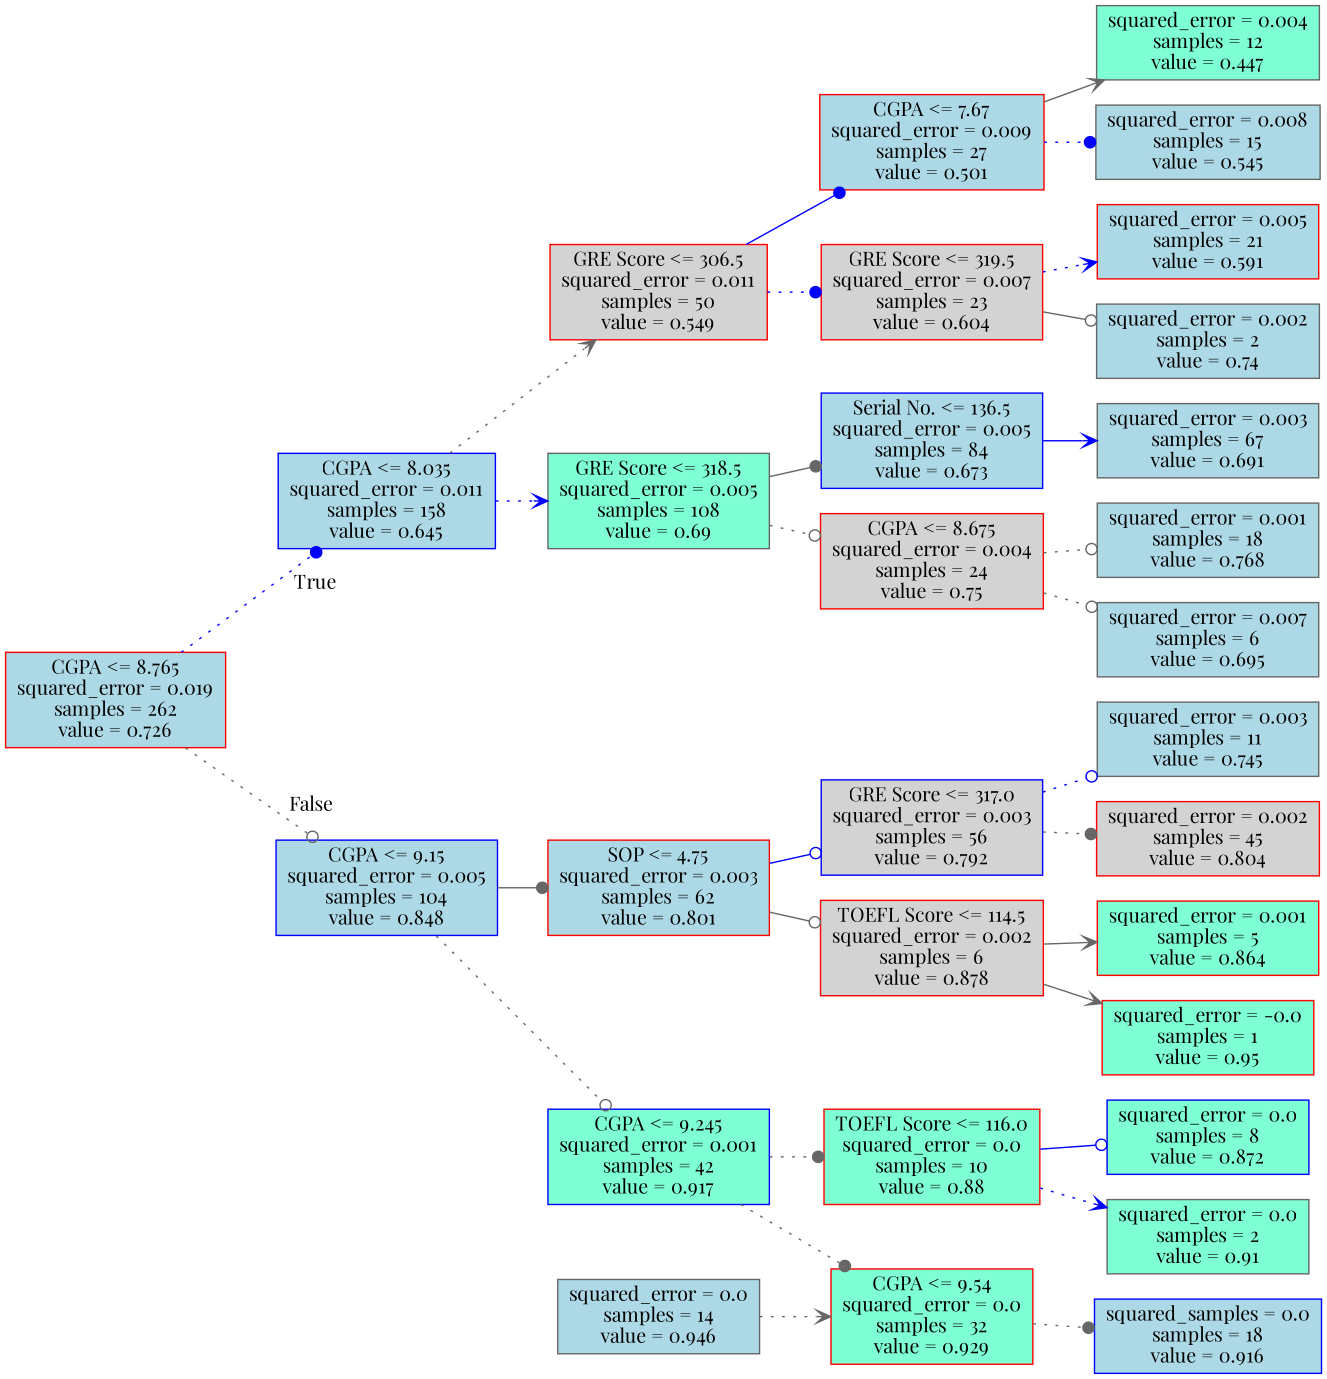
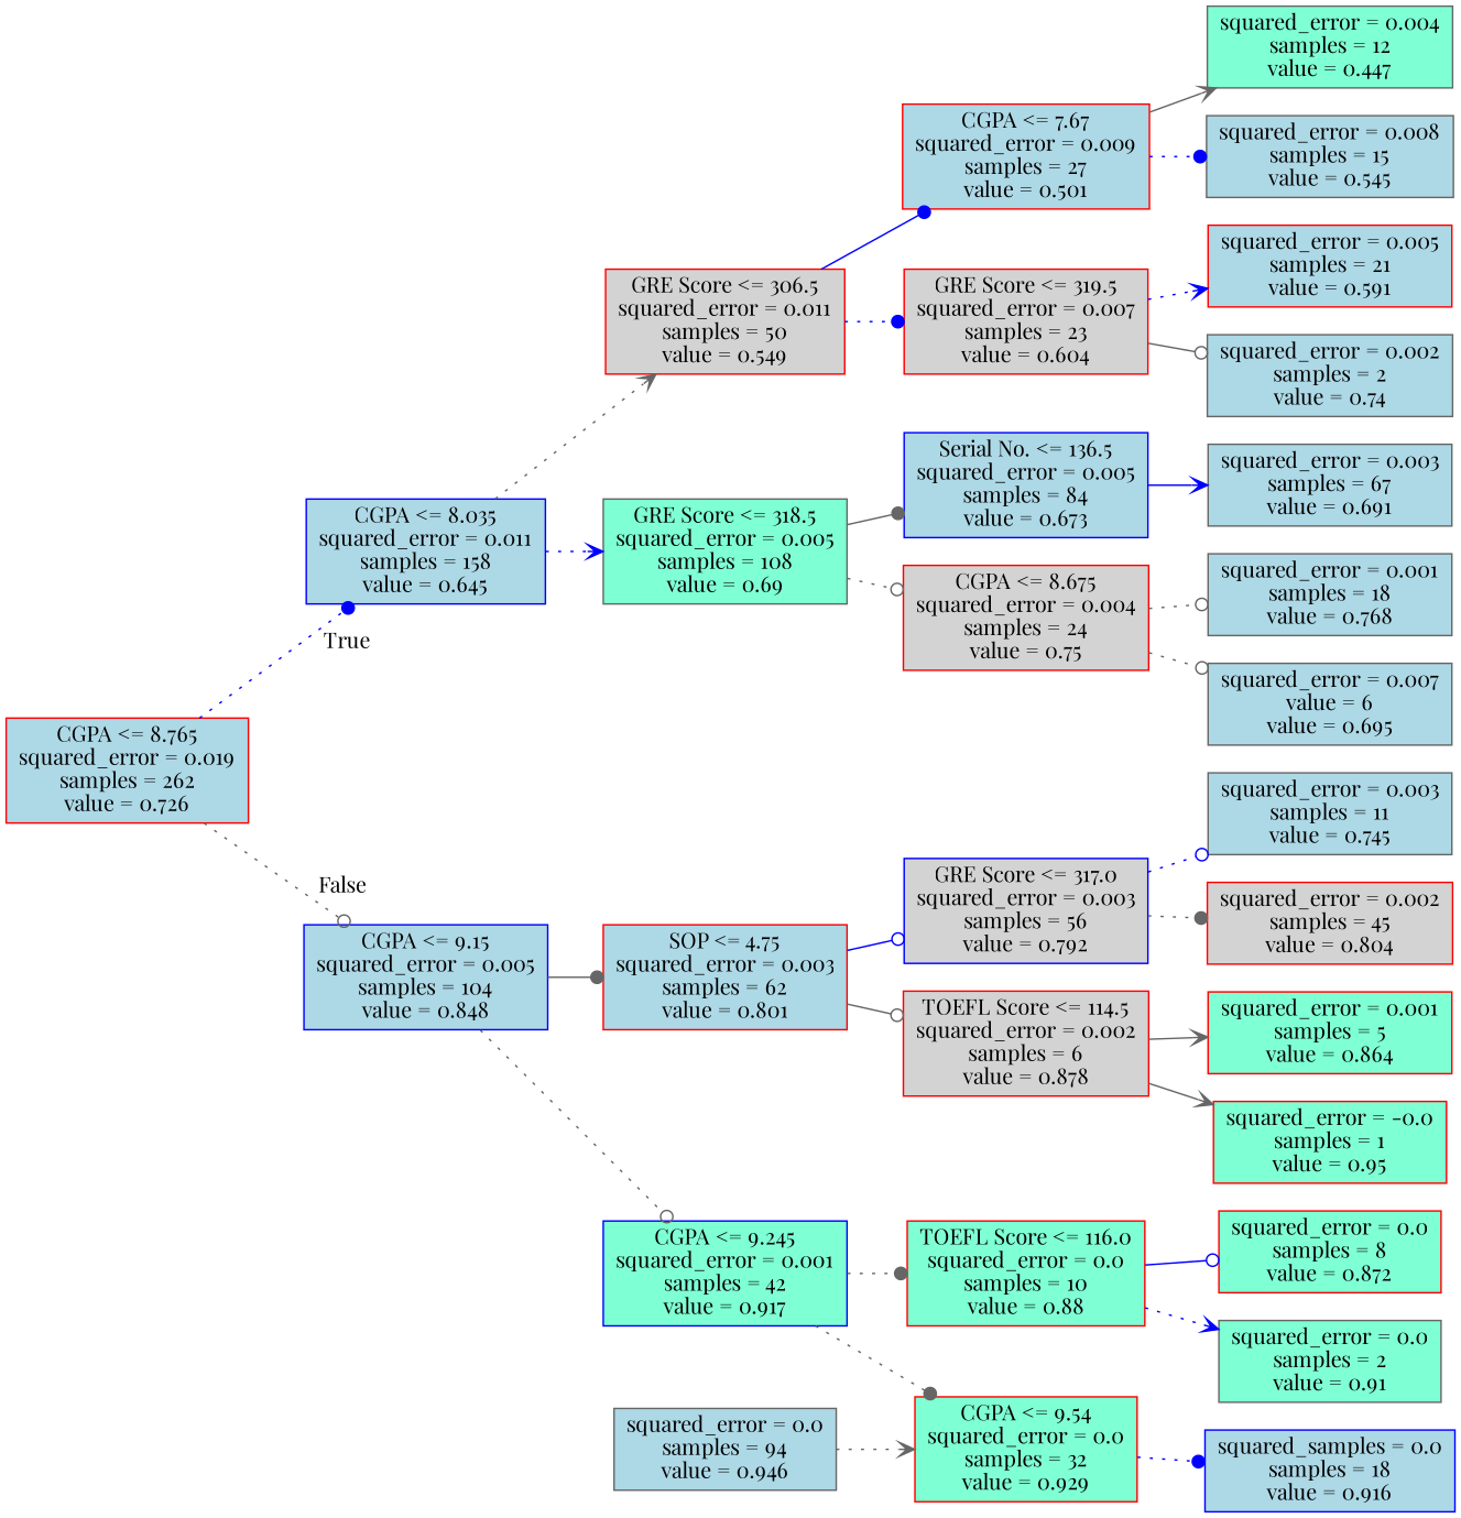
  digraph {
    fontname="Playfair Display"
    rankdir=LR
    node [color=red fillcolor=lightblue fontname="Playfair Display" shape=box style=filled]
    edge [arrowhead=dot color=gray40 fontname="Playfair Display" style=dotted]
    n1 [label="CGPA <= 8.765\nsquared_error = 0.019\nsamples = 262\nvalue = 0.726"]
    n2 [color=blue label="CGPA <= 8.035\nsquared_error = 0.011\nsamples = 158\nvalue = 0.645"]
    n3 [color=blue label="CGPA <= 9.15\nsquared_error = 0.005\nsamples = 104\nvalue = 0.848"]
    n4 [fillcolor=lightgrey label="GRE Score <= 306.5\nsquared_error = 0.011\nsamples = 50\nvalue = 0.549"]
    n5 [color=gray40 fillcolor=aquamarine label="GRE Score <= 318.5\nsquared_error = 0.005\nsamples = 108\nvalue = 0.69"]
    n6 [label="SOP <= 4.75\nsquared_error = 0.003\nsamples = 62\nvalue = 0.801"]
    n7 [color=blue fillcolor=aquamarine label="CGPA <= 9.245\nsquared_error = 0.001\nsamples = 42\nvalue = 0.917"]
    n8 [label="CGPA <= 7.67\nsquared_error = 0.009\nsamples = 27\nvalue = 0.501"]
    n9 [fillcolor=lightgrey label="GRE Score <= 319.5\nsquared_error = 0.007\nsamples = 23\nvalue = 0.604"]
    n10 [color=blue label="Serial No. <= 136.5\nsquared_error = 0.005\nsamples = 84\nvalue = 0.673"]
    n11 [fillcolor=lightgrey label="CGPA <= 8.675\nsquared_error = 0.004\nsamples = 24\nvalue = 0.75"]
    n12 [color=gray40 fillcolor=aquamarine label="squared_error = 0.004\nsamples = 12\nvalue = 0.447"]
    n13 [color=gray40 label="squared_error = 0.008\nsamples = 15\nvalue = 0.545"]
    n14 [label="squared_error = 0.005\nsamples = 21\nvalue = 0.591"]
    n15 [color=gray40 label="squared_error = 0.002\nsamples = 2\nvalue = 0.74"]
    n16 [color=gray40 label="squared_error = 0.003\nsamples = 67\nvalue = 0.691"]
    n17 [color=gray40 label="squared_error = 0.001\nsamples = 18\nvalue = 0.768"]
-   n18 [color=gray40 label="squared_error = 0.007\nsamples = 6\nvalue = 0.695"]
+   n18 [color=gray40 label="squared_error = 0.007\nvalue = 6\nvalue = 0.695"]
    n19 [color=blue fillcolor=lightgrey label="GRE Score <= 317.0\nsquared_error = 0.003\nsamples = 56\nvalue = 0.792"]
    n20 [fillcolor=lightgrey label="TOEFL Score <= 114.5\nsquared_error = 0.002\nsamples = 6\nvalue = 0.878"]
    n21 [fillcolor=aquamarine label="TOEFL Score <= 116.0\nsquared_error = 0.0\nsamples = 10\nvalue = 0.88"]
    n22 [fillcolor=aquamarine label="CGPA <= 9.54\nsquared_error = 0.0\nsamples = 32\nvalue = 0.929"]
    n23 [color=gray40 label="squared_error = 0.003\nsamples = 11\nvalue = 0.745"]
    n24 [fillcolor=lightgrey label="squared_error = 0.002\nsamples = 45\nvalue = 0.804"]
    n25 [fillcolor=aquamarine label="squared_error = 0.001\nsamples = 5\nvalue = 0.864"]
    n26 [fillcolor=aquamarine label="squared_error = -0.0\nsamples = 1\nvalue = 0.95"]
-   n27 [color=blue fillcolor=aquamarine label="squared_error = 0.0\nsamples = 8\nvalue = 0.872"]
+   n27 [fillcolor=aquamarine label="squared_error = 0.0\nsamples = 8\nvalue = 0.872"]
    n28 [color=gray40 fillcolor=aquamarine label="squared_error = 0.0\nsamples = 2\nvalue = 0.91"]
    n29 [color=blue label="squared_samples = 0.0\nsamples = 18\nvalue = 0.916"]
-   n30 [color=gray40 label="squared_error = 0.0\nsamples = 14\nvalue = 0.946"]
+   n30 [color=gray40 label="squared_error = 0.0\nsamples = 94\nvalue = 0.946"]
    n1 -> n2 [color=blue headlabel=True labelangle=45 labeldistance=2.5]
    n1 -> n3 [arrowhead=odot headlabel=False labelangle=-45 labeldistance=2.5]
    n2 -> n4 [arrowhead=vee]
    n2 -> n5 [arrowhead=vee color=blue]
    n3 -> n6 [style=solid]
    n3 -> n7 [arrowhead=odot]
    n4 -> n8 [color=blue style=solid]
    n4 -> n9 [color=blue]
    n5 -> n10 [style=solid]
    n5 -> n11 [arrowhead=odot]
    n6 -> n19 [arrowhead=odot color=blue style=solid]
    n6 -> n20 [arrowhead=odot style=solid]
    n7 -> n21
    n7 -> n22
    n8 -> n12 [arrowhead=vee style=solid]
    n8 -> n13 [color=blue]
    n9 -> n14 [arrowhead=vee color=blue]
    n9 -> n15 [arrowhead=odot style=solid]
    n10 -> n16 [arrowhead=vee color=blue style=solid]
    n11 -> n17 [arrowhead=odot]
    n11 -> n18 [arrowhead=odot]
    n19 -> n23 [arrowhead=odot color=blue]
    n19 -> n24
    n20 -> n25 [arrowhead=vee style=solid]
    n20 -> n26 [arrowhead=vee style=solid]
    n21 -> n27 [arrowhead=odot color=blue style=solid]
    n21 -> n28 [arrowhead=vee color=blue]
-   n22 -> n29
+   n22 -> n29 [color=blue]
    n30 -> n22 [arrowhead=vee]
  }
